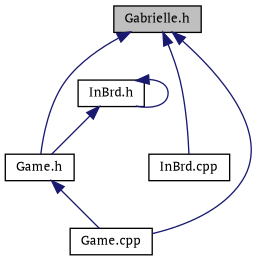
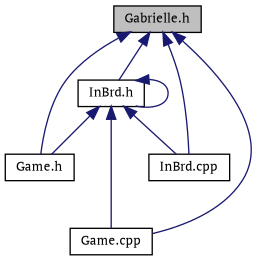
  digraph {
    fontname="PT Serif"
    node [color=black fillcolor=white fontname="PT Serif" fontsize=10 shape=record style=filled]
    edge [color=midnightblue dir=back fontname="PT Serif" fontsize=10 labelfontname=Helvetica labelfontsize=10 style=solid]
    n1 [fillcolor=grey75 fontcolor=black height=0.2 label="Gabrielle.h" width=0.4]
    n2 [height=0.2 label="InBrd.h" width=0.4]
    n3 [height=0.2 label="Game.h" width=0.4]
    n4 [height=0.2 label="InBrd.cpp" width=0.4]
    n5 [height=0.2 label="Game.cpp" width=0.4]
+   n1 -> n2
    n1 -> n3
    n1 -> n4
    n1 -> n5
    n2 -> n2
    n2 -> n3
-   n3 -> n5
+   n2 -> n4
+   n2 -> n5
  }
